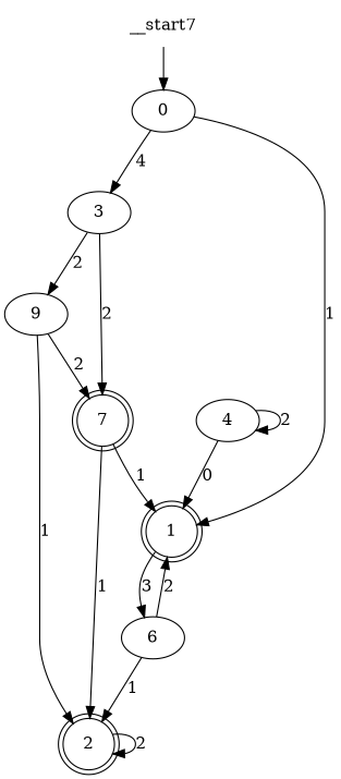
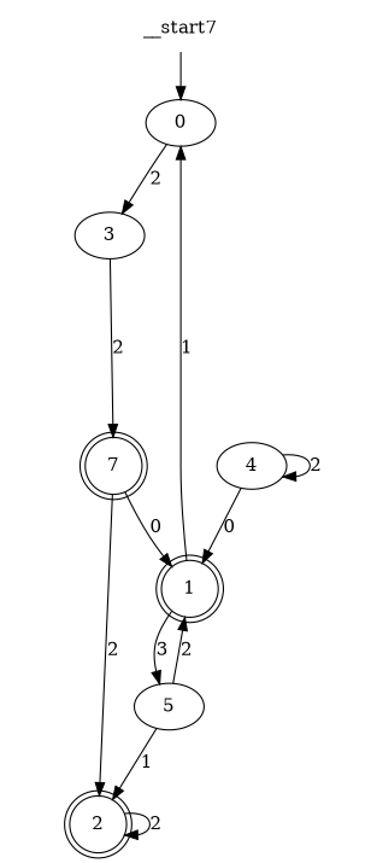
  digraph {
    n1 [label=0]
    n2 [label=3]
    n3 [label=7 shape=doublecircle]
-   n4 [label=9]
    n5 [label=1 shape=doublecircle]
-   n6 [label=6]
+   n6 [label=5]
    n7 [label=2 shape=doublecircle]
    n8 [label=4]
    n9 [label=__start7 shape=none]
-   n1 -> n2 [label=4]
+   n1 -> n2 [label=2]
    n2 -> n3 [label=2]
-   n2 -> n4 [label=2]
-   n3 -> n5 [label=1]
-   n3 -> n7 [label=1]
-   n4 -> n3 [label=2]
-   n4 -> n7 [label=1]
-   n1 -> n5 [label=1]
+   n3 -> n5 [label=0]
+   n3 -> n7 [label=2]
+   n5 -> n1 [label=1]
    n5 -> n6 [label=3]
    n6 -> n5 [label=2]
    n6 -> n7 [label=1]
    n7 -> n7 [label=2]
    n8 -> n5 [label=0]
    n8 -> n8 [label=2]
    n9 -> n1
  }
